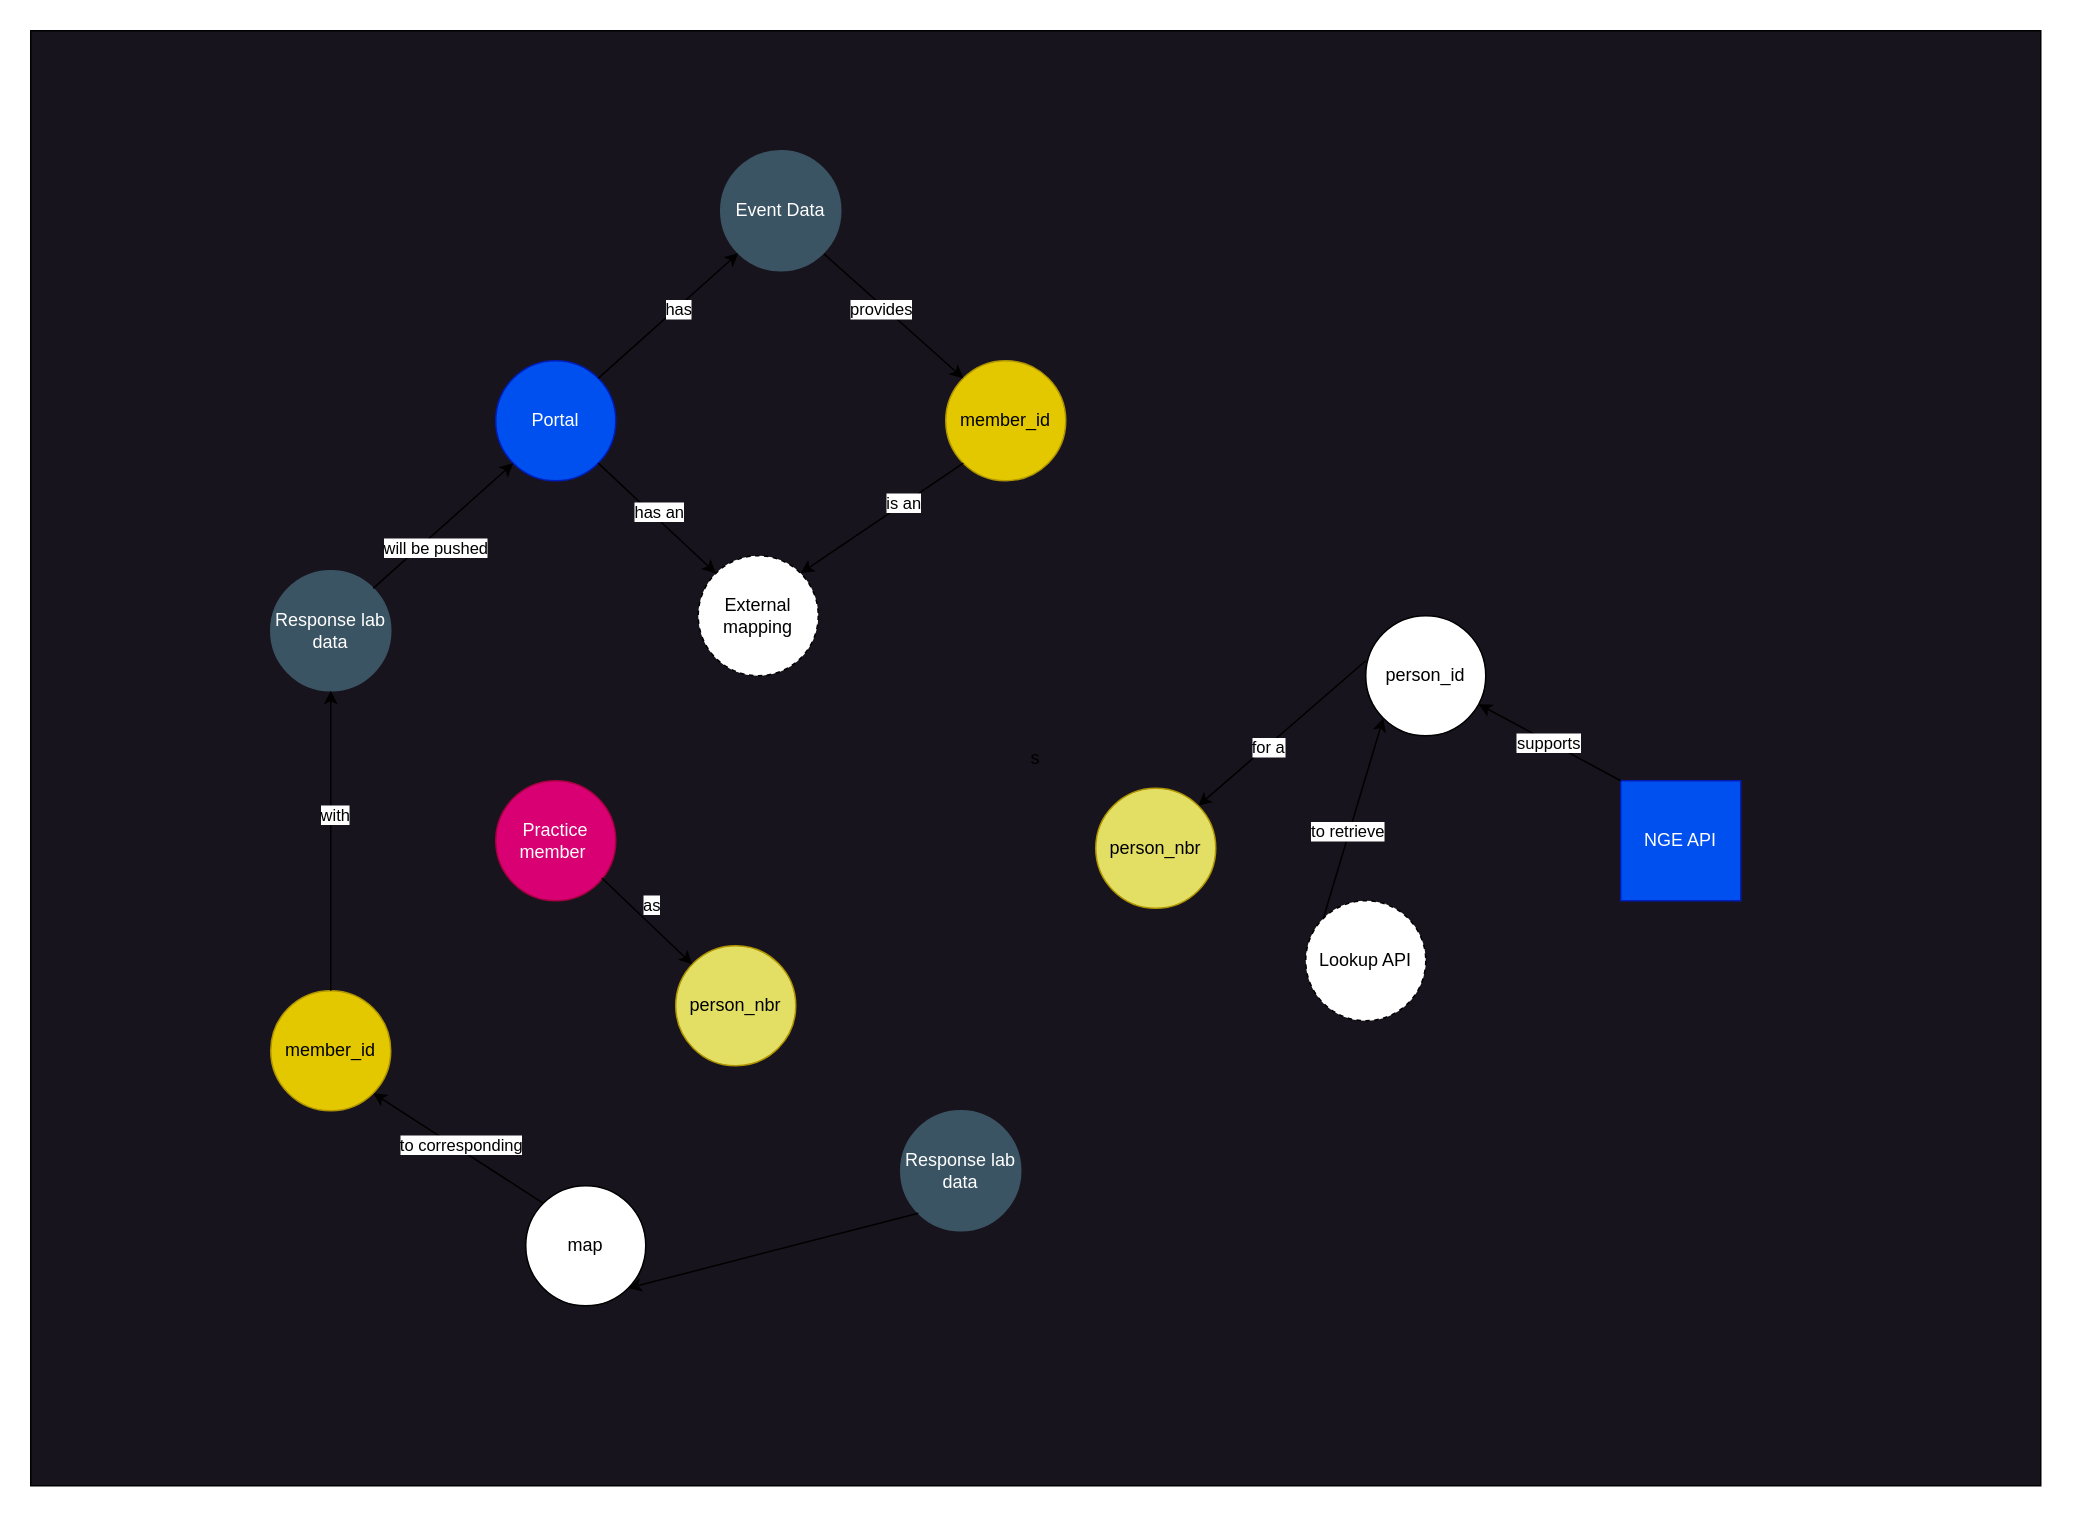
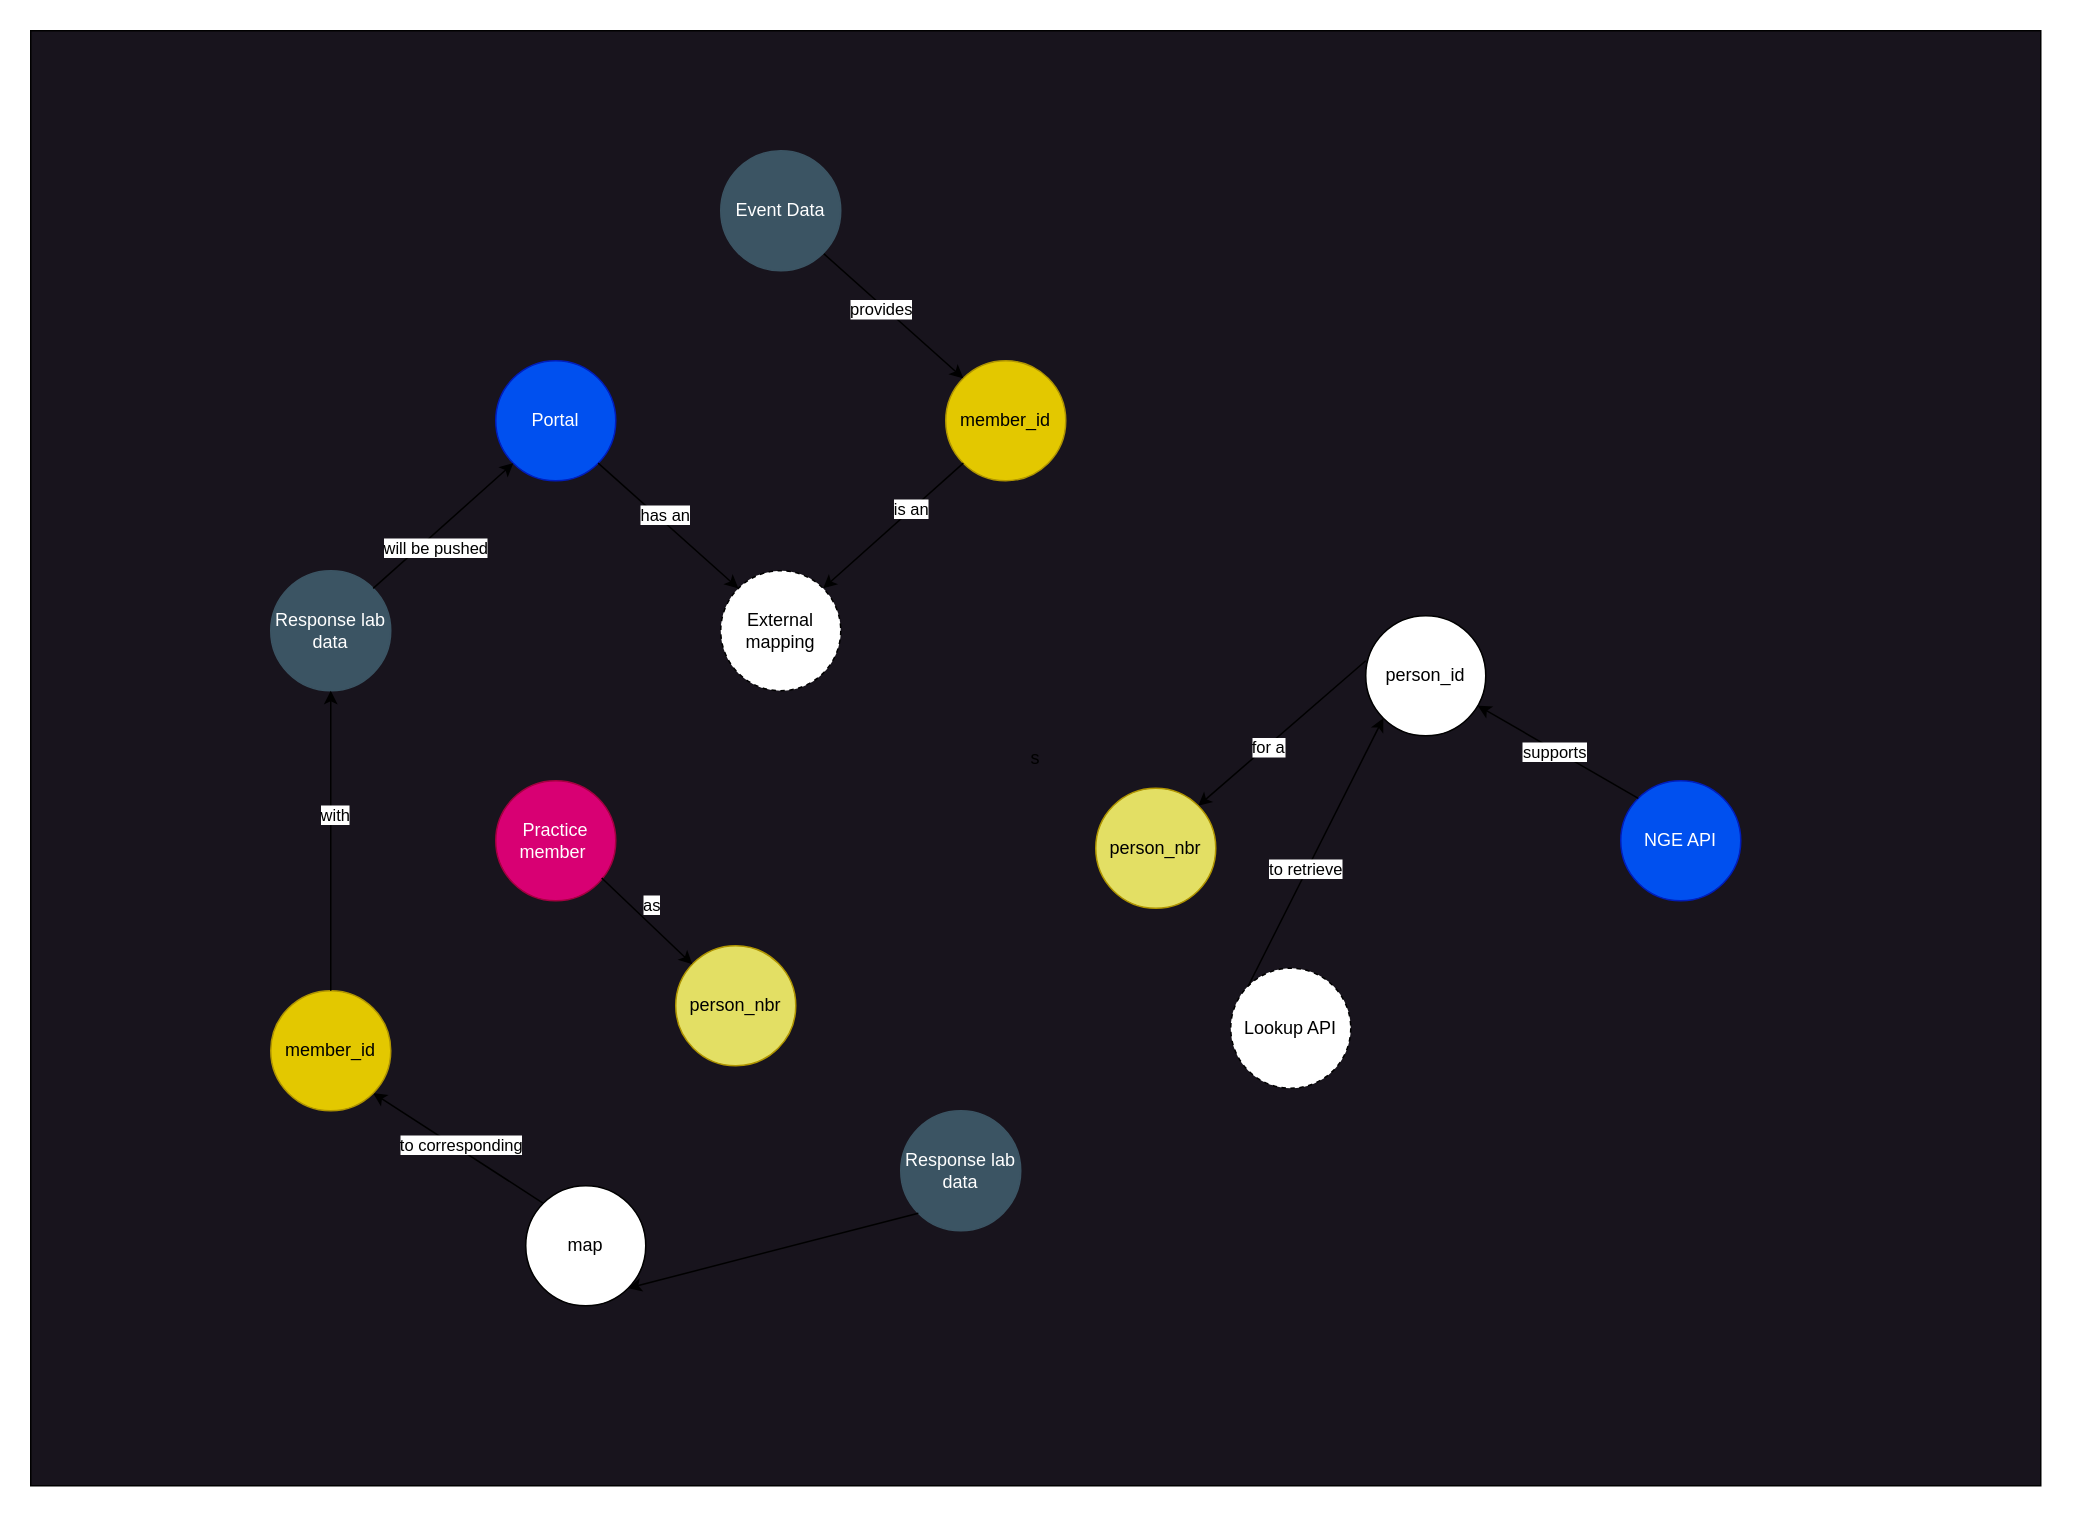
  <mxCell id="0" />
  <mxCell id="1" parent="0" />
  <mxCell id="2" value="s" style="rounded=0;whiteSpace=wrap;html=1;strokeColor=default;fontFamily=Helvetica;fontSize=12;fontColor=default;startSize=30;fillColor=#18141D;" vertex="1" parent="1"><mxGeometry x="20" y="20" width="1340" height="970" as="geometry" /></mxCell>
- <mxCell id="3" value="NGE API" style="whiteSpace=wrap;html=1;aspect=fixed;strokeColor=#001DBC;fontFamily=Helvetica;fontSize=12;fontColor=#ffffff;startSize=30;fillColor=#0050ef;rounded=0;" vertex="1" parent="1"><mxGeometry x="1080" y="520" width="80" height="80" as="geometry" /></mxCell>
+ <mxCell id="3" value="NGE API" style="ellipse;whiteSpace=wrap;html=1;aspect=fixed;strokeColor=#001DBC;fontFamily=Helvetica;fontSize=12;fontColor=#ffffff;startSize=30;fillColor=#0050ef;" vertex="1" parent="1"><mxGeometry x="1080" y="520" width="80" height="80" as="geometry" /></mxCell>
  <mxCell id="4" value="member_id" style="ellipse;whiteSpace=wrap;html=1;aspect=fixed;strokeColor=#B09500;fontFamily=Helvetica;fontSize=12;fontColor=#000000;startSize=30;fillColor=#e3c800;" vertex="1" parent="1"><mxGeometry x="630" y="240" width="80" height="80" as="geometry" /></mxCell>
  <mxCell id="5" value="person_nbr" style="ellipse;whiteSpace=wrap;html=1;aspect=fixed;strokeColor=#B09500;fontFamily=Helvetica;fontSize=12;fontColor=#000000;startSize=30;fillColor=#E3DF64;" vertex="1" parent="1"><mxGeometry x="450" y="630" width="80" height="80" as="geometry" /></mxCell>
  <mxCell id="6" value="Portal" style="ellipse;whiteSpace=wrap;html=1;aspect=fixed;strokeColor=#001DBC;fontFamily=Helvetica;fontSize=12;startSize=30;fillColor=#0050ef;fontColor=#ffffff;" vertex="1" parent="1"><mxGeometry x="330" y="240" width="80" height="80" as="geometry" /></mxCell>
  <mxCell id="7" value="" style="endArrow=classic;html=1;rounded=0;fontFamily=Helvetica;fontSize=12;fontColor=default;startSize=30;entryX=0;entryY=0;entryDx=0;entryDy=0;exitX=1;exitY=1;exitDx=0;exitDy=0;" edge="1" parent="1" source="15" target="4"><mxGeometry width="50" height="50" relative="1" as="geometry"><mxPoint x="450" y="720" as="sourcePoint" /><mxPoint x="440" y="800" as="targetPoint" /></mxGeometry></mxCell>
  <mxCell id="8" value="provides" style="edgeLabel;html=1;align=center;verticalAlign=middle;resizable=0;points=[];" vertex="1" connectable="0" parent="7"><mxGeometry x="-0.161" y="-2" relative="1" as="geometry"><mxPoint as="offset" /></mxGeometry></mxCell>
- <mxCell id="9" value="Lookup API" style="ellipse;whiteSpace=wrap;html=1;aspect=fixed;dashed=1;" vertex="1" parent="1"><mxGeometry x="870" y="600" width="80" height="80" as="geometry" /></mxCell>
+ <mxCell id="9" value="Lookup API" style="ellipse;whiteSpace=wrap;html=1;aspect=fixed;dashed=1;" vertex="1" parent="1"><mxGeometry x="820" y="645" width="80" height="80" as="geometry" /></mxCell>
  <mxCell id="10" value="person_id" style="ellipse;whiteSpace=wrap;html=1;aspect=fixed;" vertex="1" parent="1"><mxGeometry x="910" y="410" width="80" height="80" as="geometry" /></mxCell>
  <mxCell id="11" value="" style="endArrow=classic;html=1;rounded=0;exitX=0;exitY=0;exitDx=0;exitDy=0;entryX=0;entryY=1;entryDx=0;entryDy=0;" edge="1" parent="1" source="9" target="10"><mxGeometry width="50" height="50" relative="1" as="geometry"><mxPoint x="820" y="580" as="sourcePoint" /><mxPoint x="870" y="530" as="targetPoint" /></mxGeometry></mxCell>
  <mxCell id="12" value="to retrieve" style="edgeLabel;html=1;align=center;verticalAlign=middle;resizable=0;points=[];" vertex="1" connectable="0" parent="11"><mxGeometry x="-0.133" y="2" relative="1" as="geometry"><mxPoint as="offset" /></mxGeometry></mxCell>
- <mxCell id="13" value="External mapping" style="ellipse;whiteSpace=wrap;html=1;aspect=fixed;dashed=1;" vertex="1" parent="1"><mxGeometry x="465" y="370" width="80" height="80" as="geometry" /></mxCell>
+ <mxCell id="13" value="External mapping" style="ellipse;whiteSpace=wrap;html=1;aspect=fixed;dashed=1;" vertex="1" parent="1"><mxGeometry x="480" y="380" width="80" height="80" as="geometry" /></mxCell>
  <mxCell id="14" value="Practice member&amp;nbsp;" style="ellipse;whiteSpace=wrap;html=1;aspect=fixed;fillColor=#d80073;strokeColor=#A50040;fontColor=#ffffff;" vertex="1" parent="1"><mxGeometry x="330" y="520" width="80" height="80" as="geometry" /></mxCell>
  <mxCell id="15" value="Event Data" style="ellipse;whiteSpace=wrap;html=1;aspect=fixed;fillColor=#3B5463;strokeColor=#3B5463;fontColor=#ffffff;" vertex="1" parent="1"><mxGeometry x="480" y="100" width="80" height="80" as="geometry" /></mxCell>
- <mxCell id="16" value="" style="endArrow=classic;html=1;rounded=0;exitX=1;exitY=0;exitDx=0;exitDy=0;entryX=0;entryY=1;entryDx=0;entryDy=0;" edge="1" parent="1" source="6" target="15"><mxGeometry width="50" height="50" relative="1" as="geometry"><mxPoint x="460" y="320" as="sourcePoint" /><mxPoint x="510" y="270" as="targetPoint" /></mxGeometry></mxCell>
- <mxCell id="17" value="has" style="edgeLabel;html=1;align=center;verticalAlign=middle;resizable=0;points=[];" vertex="1" connectable="0" parent="16"><mxGeometry x="0.134" y="-1" relative="1" as="geometry"><mxPoint as="offset" /></mxGeometry></mxCell>
  <mxCell id="18" value="" style="endArrow=classic;html=1;rounded=0;exitX=0.883;exitY=0.81;exitDx=0;exitDy=0;exitPerimeter=0;" edge="1" parent="1" source="14" target="5"><mxGeometry width="50" height="50" relative="1" as="geometry"><mxPoint x="330" y="710" as="sourcePoint" /><mxPoint x="380" y="660" as="targetPoint" /></mxGeometry></mxCell>
  <mxCell id="19" value="as" style="edgeLabel;html=1;align=center;verticalAlign=middle;resizable=0;points=[];" vertex="1" connectable="0" parent="18"><mxGeometry x="-0.378" y="-1" relative="1" as="geometry"><mxPoint x="15" y="-1" as="offset" /></mxGeometry></mxCell>
  <mxCell id="20" value="" style="endArrow=classic;html=1;rounded=0;exitX=1;exitY=1;exitDx=0;exitDy=0;entryX=0;entryY=0;entryDx=0;entryDy=0;" edge="1" parent="1" source="6" target="13"><mxGeometry width="50" height="50" relative="1" as="geometry"><mxPoint x="290" y="440" as="sourcePoint" /><mxPoint x="340" y="390" as="targetPoint" /></mxGeometry></mxCell>
  <mxCell id="21" value="has an" style="edgeLabel;html=1;align=center;verticalAlign=middle;resizable=0;points=[];" vertex="1" connectable="0" parent="20"><mxGeometry x="-0.411" relative="1" as="geometry"><mxPoint x="17" y="10" as="offset" /></mxGeometry></mxCell>
  <mxCell id="22" value="" style="endArrow=classic;html=1;rounded=0;exitX=0;exitY=1;exitDx=0;exitDy=0;entryX=1;entryY=0;entryDx=0;entryDy=0;" edge="1" parent="1" source="4" target="13"><mxGeometry width="50" height="50" relative="1" as="geometry"><mxPoint x="610" y="490" as="sourcePoint" /><mxPoint x="660" y="440" as="targetPoint" /></mxGeometry></mxCell>
  <mxCell id="23" value="is an" style="edgeLabel;html=1;align=center;verticalAlign=middle;resizable=0;points=[];" vertex="1" connectable="0" parent="22"><mxGeometry x="-0.27" y="-1" relative="1" as="geometry"><mxPoint as="offset" /></mxGeometry></mxCell>
  <mxCell id="24" value="Response lab data" style="ellipse;whiteSpace=wrap;html=1;aspect=fixed;fillColor=#3B5463;strokeColor=#3B5463;fontColor=#ffffff;" vertex="1" parent="1"><mxGeometry x="600" y="740" width="80" height="80" as="geometry" /></mxCell>
  <mxCell id="25" value="" style="endArrow=classic;html=1;rounded=0;exitX=0;exitY=0;exitDx=0;exitDy=0;" edge="1" parent="1" source="3" target="10"><mxGeometry width="50" height="50" relative="1" as="geometry"><mxPoint x="870" y="600" as="sourcePoint" /><mxPoint x="920" y="550" as="targetPoint" /></mxGeometry></mxCell>
  <mxCell id="26" value="supports" style="edgeLabel;html=1;align=center;verticalAlign=middle;resizable=0;points=[];" vertex="1" connectable="0" parent="25"><mxGeometry x="0.121" y="-2" relative="1" as="geometry"><mxPoint x="3" y="5" as="offset" /></mxGeometry></mxCell>
  <mxCell id="27" value="" style="endArrow=classic;html=1;rounded=0;entryX=1;entryY=0;entryDx=0;entryDy=0;" edge="1" parent="1" target="29"><mxGeometry width="50" height="50" relative="1" as="geometry"><mxPoint x="910" y="440" as="sourcePoint" /><mxPoint x="890" y="330" as="targetPoint" /></mxGeometry></mxCell>
  <mxCell id="28" value="for a" style="edgeLabel;html=1;align=center;verticalAlign=middle;resizable=0;points=[];" vertex="1" connectable="0" parent="27"><mxGeometry x="0.172" y="1" relative="1" as="geometry"><mxPoint as="offset" /></mxGeometry></mxCell>
  <mxCell id="29" value="person_nbr" style="ellipse;whiteSpace=wrap;html=1;aspect=fixed;strokeColor=#B09500;fontFamily=Helvetica;fontSize=12;fontColor=#000000;startSize=30;fillColor=#E3DF64;" vertex="1" parent="1"><mxGeometry x="730" y="525" width="80" height="80" as="geometry" /></mxCell>
  <mxCell id="30" value="map" style="ellipse;whiteSpace=wrap;html=1;aspect=fixed;dashed=0;" vertex="1" parent="1"><mxGeometry x="350" y="790" width="80" height="80" as="geometry" /></mxCell>
  <mxCell id="31" value="" style="endArrow=classic;html=1;rounded=0;entryX=1;entryY=1;entryDx=0;entryDy=0;exitX=0;exitY=1;exitDx=0;exitDy=0;" edge="1" parent="1" source="24" target="30"><mxGeometry width="50" height="50" relative="1" as="geometry"><mxPoint x="660" y="570" as="sourcePoint" /><mxPoint x="710" y="520" as="targetPoint" /></mxGeometry></mxCell>
  <mxCell id="32" value="" style="endArrow=classic;html=1;rounded=0;entryX=1;entryY=1;entryDx=0;entryDy=0;exitX=0;exitY=0;exitDx=0;exitDy=0;" edge="1" parent="1" source="30" target="34"><mxGeometry width="50" height="50" relative="1" as="geometry"><mxPoint x="770" y="450" as="sourcePoint" /><mxPoint x="820" y="400" as="targetPoint" /></mxGeometry></mxCell>
  <mxCell id="33" value="to corresponding" style="edgeLabel;html=1;align=center;verticalAlign=middle;resizable=0;points=[];" vertex="1" connectable="0" parent="32"><mxGeometry x="0.191" y="-1" relative="1" as="geometry"><mxPoint x="11" y="5" as="offset" /></mxGeometry></mxCell>
  <mxCell id="34" value="member_id" style="ellipse;whiteSpace=wrap;html=1;aspect=fixed;strokeColor=#B09500;fontFamily=Helvetica;fontSize=12;fontColor=#000000;startSize=30;fillColor=#e3c800;" vertex="1" parent="1"><mxGeometry x="180" y="660" width="80" height="80" as="geometry" /></mxCell>
  <mxCell id="35" value="Response lab data" style="ellipse;whiteSpace=wrap;html=1;aspect=fixed;fillColor=#3B5463;strokeColor=#3B5463;fontColor=#ffffff;" vertex="1" parent="1"><mxGeometry x="180" y="380" width="80" height="80" as="geometry" /></mxCell>
  <mxCell id="36" value="" style="endArrow=classic;html=1;rounded=0;exitX=0.5;exitY=0;exitDx=0;exitDy=0;entryX=0.5;entryY=1;entryDx=0;entryDy=0;" edge="1" parent="1" source="34" target="35"><mxGeometry width="50" height="50" relative="1" as="geometry"><mxPoint x="200" y="620" as="sourcePoint" /><mxPoint x="250" y="570" as="targetPoint" /></mxGeometry></mxCell>
  <mxCell id="37" value="with" style="edgeLabel;html=1;align=center;verticalAlign=middle;resizable=0;points=[];" vertex="1" connectable="0" parent="36"><mxGeometry x="0.179" y="-2" relative="1" as="geometry"><mxPoint as="offset" /></mxGeometry></mxCell>
  <mxCell id="38" value="" style="endArrow=classic;html=1;rounded=0;exitX=1;exitY=0;exitDx=0;exitDy=0;entryX=0;entryY=1;entryDx=0;entryDy=0;" edge="1" parent="1" source="35" target="6"><mxGeometry width="50" height="50" relative="1" as="geometry"><mxPoint x="210" y="410" as="sourcePoint" /><mxPoint x="260" y="360" as="targetPoint" /></mxGeometry></mxCell>
  <mxCell id="39" value="will be pushed" style="edgeLabel;html=1;align=center;verticalAlign=middle;resizable=0;points=[];" vertex="1" connectable="0" parent="38"><mxGeometry x="0.314" y="-4" relative="1" as="geometry"><mxPoint x="-23" y="24" as="offset" /></mxGeometry></mxCell>
